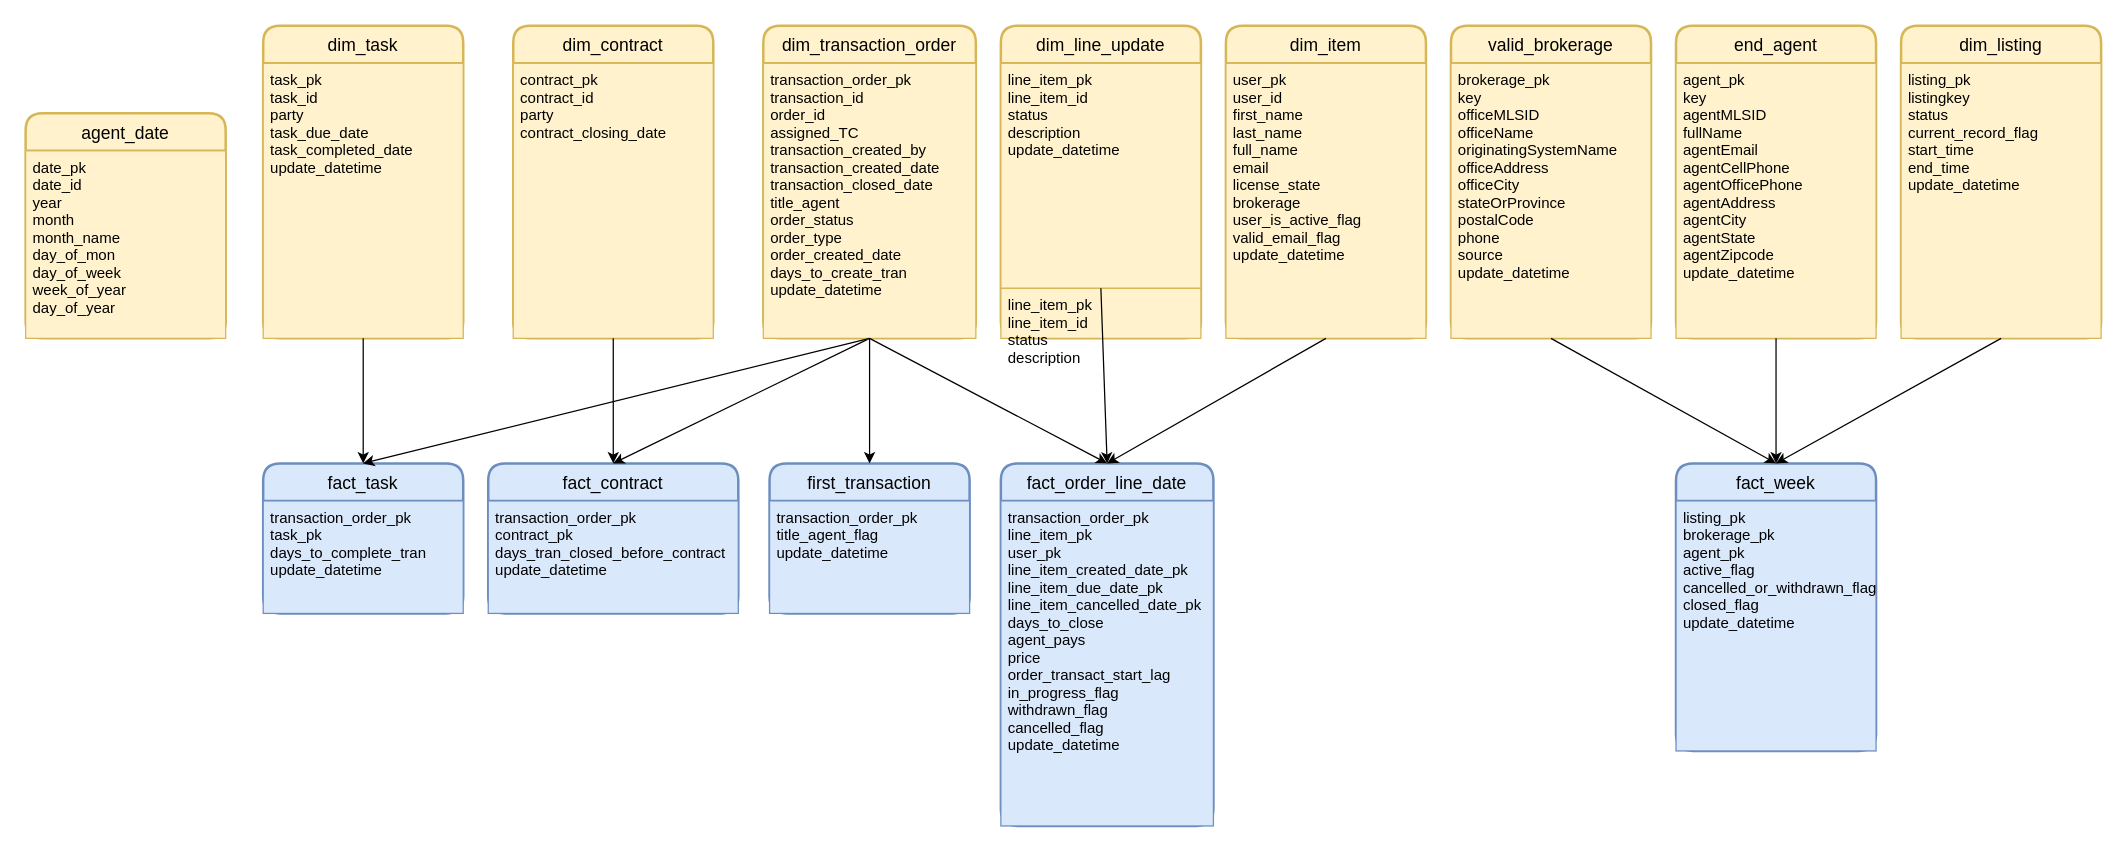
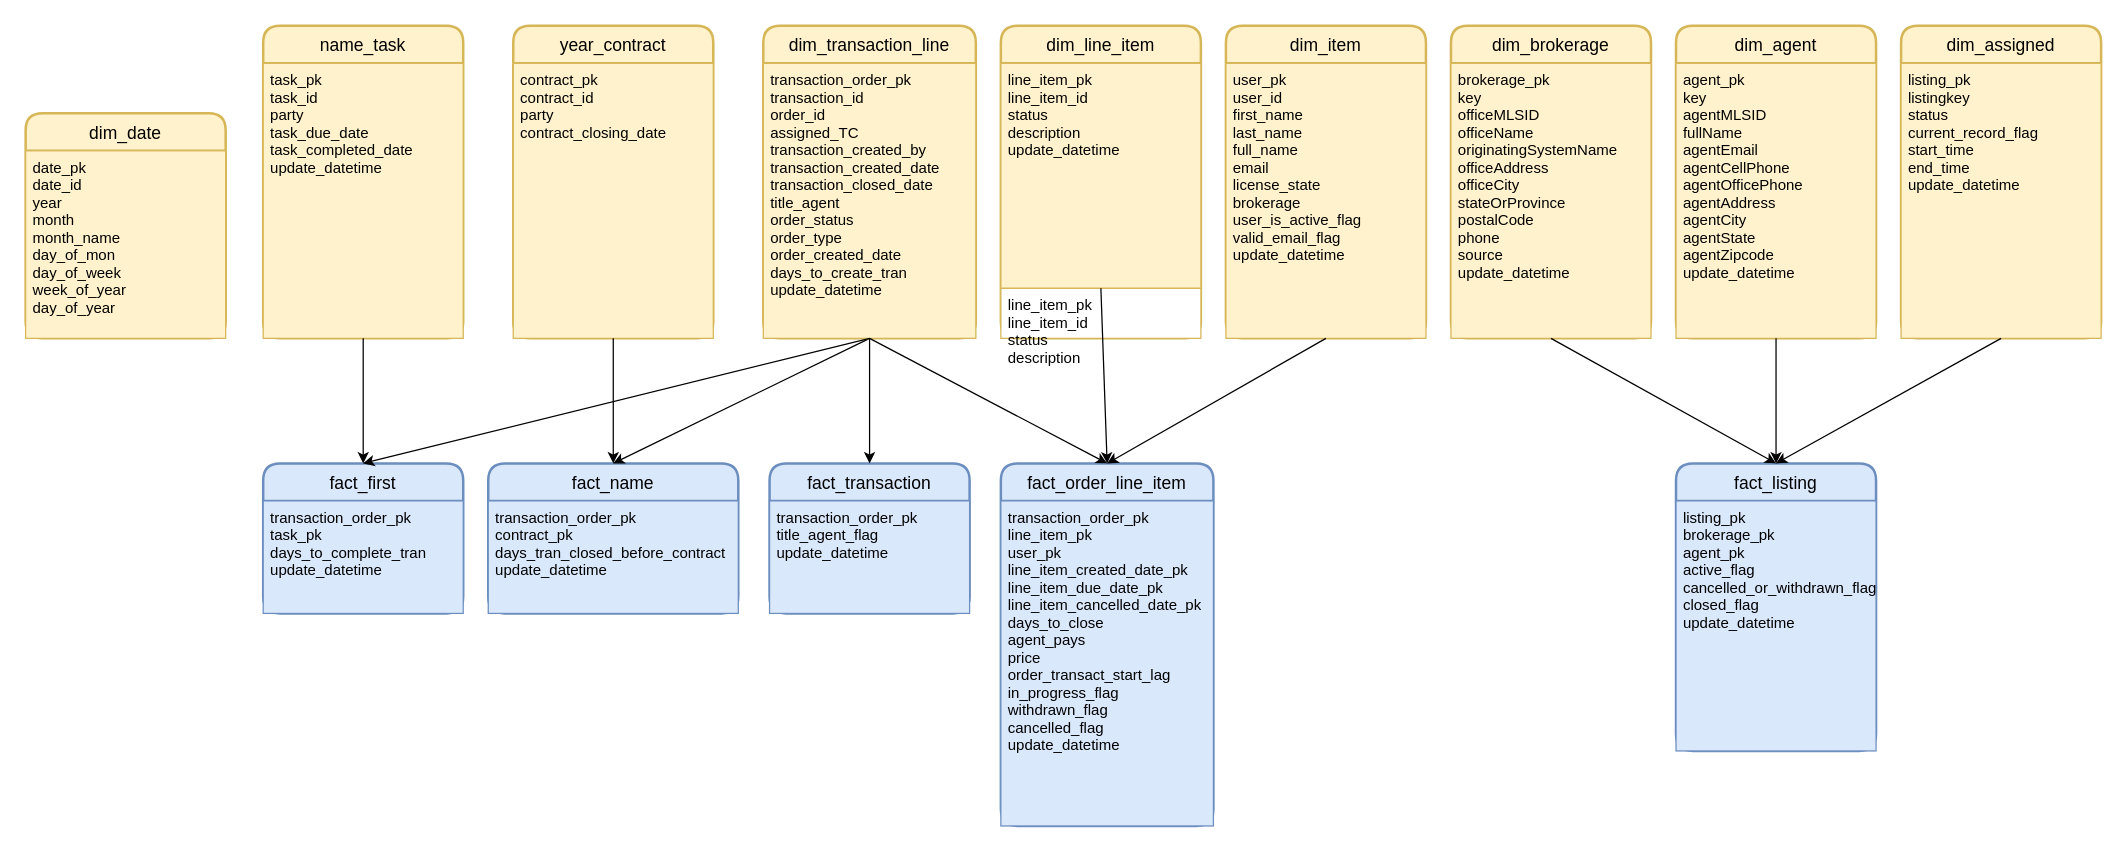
  <mxCell id="0" />
  <mxCell id="1" parent="0" />
- <mxCell id="2" value="fact_contract" style="swimlane;childLayout=stackLayout;horizontal=1;startSize=30;horizontalStack=0;rounded=1;fontSize=14;fontStyle=0;strokeWidth=2;resizeParent=0;resizeLast=1;shadow=0;dashed=0;align=center;fillColor=#dae8fc;strokeColor=#6c8ebf;" parent="1" vertex="1"><mxGeometry x="390" y="370" width="200" height="120" as="geometry" /></mxCell>
+ <mxCell id="2" value="fact_name" style="swimlane;childLayout=stackLayout;horizontal=1;startSize=30;horizontalStack=0;rounded=1;fontSize=14;fontStyle=0;strokeWidth=2;resizeParent=0;resizeLast=1;shadow=0;dashed=0;align=center;fillColor=#dae8fc;strokeColor=#6c8ebf;" parent="1" vertex="1"><mxGeometry x="390" y="370" width="200" height="120" as="geometry" /></mxCell>
  <mxCell id="3" value="transaction_order_pk&#10;contract_pk&#10;days_tran_closed_before_contract&#10;update_datetime&#10;" style="align=left;strokeColor=#6c8ebf;fillColor=#dae8fc;spacingLeft=4;fontSize=12;verticalAlign=top;resizable=0;rotatable=0;part=1;" parent="2" vertex="1"><mxGeometry y="30" width="200" height="90" as="geometry" /></mxCell>
  <mxCell id="4" value="" style="endArrow=classic;html=1;rounded=0;exitX=0.5;exitY=1;exitDx=0;exitDy=0;entryX=0.5;entryY=0;entryDx=0;entryDy=0;" parent="1" source="6" target="2" edge="1"><mxGeometry width="50" height="50" relative="1" as="geometry"><mxPoint x="430" y="470" as="sourcePoint" /><mxPoint x="480" y="420" as="targetPoint" /></mxGeometry></mxCell>
- <mxCell id="5" value="dim_transaction_order" style="swimlane;childLayout=stackLayout;horizontal=1;startSize=30;horizontalStack=0;rounded=1;fontSize=14;fontStyle=0;strokeWidth=2;resizeParent=0;resizeLast=1;shadow=0;dashed=0;align=center;fillColor=#fff2cc;strokeColor=#d6b656;" parent="1" vertex="1"><mxGeometry x="610" y="20" width="170" height="250" as="geometry" /></mxCell>
+ <mxCell id="5" value="dim_transaction_line" style="swimlane;childLayout=stackLayout;horizontal=1;startSize=30;horizontalStack=0;rounded=1;fontSize=14;fontStyle=0;strokeWidth=2;resizeParent=0;resizeLast=1;shadow=0;dashed=0;align=center;fillColor=#fff2cc;strokeColor=#d6b656;" parent="1" vertex="1"><mxGeometry x="610" y="20" width="170" height="250" as="geometry" /></mxCell>
  <mxCell id="6" value="transaction_order_pk&#10;transaction_id&#10;order_id&#10;assigned_TC&#10;transaction_created_by&#10;transaction_created_date&#10;transaction_closed_date&#10;title_agent&#10;order_status&#10;order_type&#10;order_created_date&#10;days_to_create_tran&#10;update_datetime" style="align=left;strokeColor=#d6b656;fillColor=#fff2cc;spacingLeft=4;fontSize=12;verticalAlign=top;resizable=0;rotatable=0;part=1;" parent="5" vertex="1"><mxGeometry y="30" width="170" height="220" as="geometry" /></mxCell>
- <mxCell id="7" value="fact_order_line_date" style="swimlane;childLayout=stackLayout;horizontal=1;startSize=30;horizontalStack=0;rounded=1;fontSize=14;fontStyle=0;strokeWidth=2;resizeParent=0;resizeLast=1;shadow=0;dashed=0;align=center;fillColor=#dae8fc;strokeColor=#6c8ebf;" parent="1" vertex="1"><mxGeometry x="800" y="370" width="170" height="290" as="geometry" /></mxCell>
+ <mxCell id="7" value="fact_order_line_item" style="swimlane;childLayout=stackLayout;horizontal=1;startSize=30;horizontalStack=0;rounded=1;fontSize=14;fontStyle=0;strokeWidth=2;resizeParent=0;resizeLast=1;shadow=0;dashed=0;align=center;fillColor=#dae8fc;strokeColor=#6c8ebf;" parent="1" vertex="1"><mxGeometry x="800" y="370" width="170" height="290" as="geometry" /></mxCell>
  <mxCell id="8" value="transaction_order_pk&#10;line_item_pk&#10;user_pk&#10;line_item_created_date_pk&#10;line_item_due_date_pk&#10;line_item_cancelled_date_pk&#10;days_to_close&#10;agent_pays&#10;price&#10;order_transact_start_lag&#10;in_progress_flag&#10;withdrawn_flag&#10;cancelled_flag&#10;update_datetime" style="align=left;strokeColor=#6c8ebf;fillColor=#dae8fc;spacingLeft=4;fontSize=12;verticalAlign=top;resizable=0;rotatable=0;part=1;" parent="7" vertex="1"><mxGeometry y="30" width="170" height="260" as="geometry" /></mxCell>
  <mxCell id="9" value="" style="endArrow=classic;html=1;rounded=0;exitX=0.5;exitY=1;exitDx=0;exitDy=0;entryX=0.5;entryY=0;entryDx=0;entryDy=0;" parent="1" source="6" target="7" edge="1"><mxGeometry width="50" height="50" relative="1" as="geometry"><mxPoint x="610" y="600" as="sourcePoint" /><mxPoint x="660" y="550" as="targetPoint" /></mxGeometry></mxCell>
- <mxCell id="10" value="dim_contract" style="swimlane;childLayout=stackLayout;horizontal=1;startSize=30;horizontalStack=0;rounded=1;fontSize=14;fontStyle=0;strokeWidth=2;resizeParent=0;resizeLast=1;shadow=0;dashed=0;align=center;fillColor=#fff2cc;strokeColor=#d6b656;" parent="1" vertex="1"><mxGeometry x="410" y="20" width="160" height="250" as="geometry" /></mxCell>
+ <mxCell id="10" value="year_contract" style="swimlane;childLayout=stackLayout;horizontal=1;startSize=30;horizontalStack=0;rounded=1;fontSize=14;fontStyle=0;strokeWidth=2;resizeParent=0;resizeLast=1;shadow=0;dashed=0;align=center;fillColor=#fff2cc;strokeColor=#d6b656;" parent="1" vertex="1"><mxGeometry x="410" y="20" width="160" height="250" as="geometry" /></mxCell>
  <mxCell id="11" value="contract_pk&#10;contract_id&#10;party&#10;contract_closing_date" style="align=left;strokeColor=#d6b656;fillColor=#fff2cc;spacingLeft=4;fontSize=12;verticalAlign=top;resizable=0;rotatable=0;part=1;" parent="10" vertex="1"><mxGeometry y="30" width="160" height="220" as="geometry" /></mxCell>
  <mxCell id="12" style="rounded=0;orthogonalLoop=1;jettySize=auto;html=1;entryX=0.5;entryY=0;entryDx=0;entryDy=0;" parent="1" source="11" target="2" edge="1"><mxGeometry relative="1" as="geometry" /></mxCell>
- <mxCell id="13" value="dim_line_update" style="swimlane;childLayout=stackLayout;horizontal=1;startSize=30;horizontalStack=0;rounded=1;fontSize=14;fontStyle=0;strokeWidth=2;resizeParent=0;resizeLast=1;shadow=0;dashed=0;align=center;fillColor=#fff2cc;strokeColor=#d6b656;" parent="1" vertex="1"><mxGeometry x="800" y="20" width="160" height="250" as="geometry" /></mxCell>
+ <mxCell id="13" value="dim_line_item" style="swimlane;childLayout=stackLayout;horizontal=1;startSize=30;horizontalStack=0;rounded=1;fontSize=14;fontStyle=0;strokeWidth=2;resizeParent=0;resizeLast=1;shadow=0;dashed=0;align=center;fillColor=#fff2cc;strokeColor=#d6b656;" parent="1" vertex="1"><mxGeometry x="800" y="20" width="160" height="250" as="geometry" /></mxCell>
  <mxCell id="14" value="line_item_pk&#10;line_item_id&#10;status&#10;description&#10;update_datetime" style="align=left;strokeColor=#d6b656;fillColor=#fff2cc;spacingLeft=4;fontSize=12;verticalAlign=top;resizable=0;rotatable=0;part=1;" parent="13" vertex="1"><mxGeometry y="30" width="160" height="180" as="geometry" /></mxCell>
- <mxCell id="15" value="line_item_pk&#10;line_item_id&#10;status&#10;description" style="align=left;strokeColor=#d6b656;fillColor=#fff2cc;spacingLeft=4;fontSize=12;verticalAlign=top;resizable=0;rotatable=0;part=1;" vertex="1" parent="13"><mxGeometry y="210" width="160" height="40" as="geometry" /></mxCell>
+ <mxCell id="15" value="line_item_pk&#10;line_item_id&#10;status&#10;description" style="align=left;strokeColor=#d6b656;fillColor=#ffffff;spacingLeft=4;fontSize=12;verticalAlign=top;resizable=0;rotatable=0;part=1;" vertex="1" parent="13"><mxGeometry y="210" width="160" height="40" as="geometry" /></mxCell>
  <mxCell id="16" value="" style="endArrow=classic;html=1;rounded=0;exitX=0.5;exitY=1;exitDx=0;exitDy=0;entryX=0.5;entryY=0;entryDx=0;entryDy=0;" parent="1" source="14" target="7" edge="1"><mxGeometry width="50" height="50" relative="1" as="geometry"><mxPoint x="610" y="600" as="sourcePoint" /><mxPoint x="660" y="550" as="targetPoint" /></mxGeometry></mxCell>
- <mxCell id="17" value="dim_task" style="swimlane;childLayout=stackLayout;horizontal=1;startSize=30;horizontalStack=0;rounded=1;fontSize=14;fontStyle=0;strokeWidth=2;resizeParent=0;resizeLast=1;shadow=0;dashed=0;align=center;fillColor=#fff2cc;strokeColor=#d6b656;" parent="1" vertex="1"><mxGeometry x="210" y="20" width="160" height="250" as="geometry" /></mxCell>
+ <mxCell id="17" value="name_task" style="swimlane;childLayout=stackLayout;horizontal=1;startSize=30;horizontalStack=0;rounded=1;fontSize=14;fontStyle=0;strokeWidth=2;resizeParent=0;resizeLast=1;shadow=0;dashed=0;align=center;fillColor=#fff2cc;strokeColor=#d6b656;" parent="1" vertex="1"><mxGeometry x="210" y="20" width="160" height="250" as="geometry" /></mxCell>
  <mxCell id="18" value="task_pk&#10;task_id&#10;party&#10;task_due_date&#10;task_completed_date&#10;update_datetime" style="align=left;strokeColor=#d6b656;fillColor=#fff2cc;spacingLeft=4;fontSize=12;verticalAlign=top;resizable=0;rotatable=0;part=1;" parent="17" vertex="1"><mxGeometry y="30" width="160" height="220" as="geometry" /></mxCell>
- <mxCell id="19" value="fact_task" style="swimlane;childLayout=stackLayout;horizontal=1;startSize=30;horizontalStack=0;rounded=1;fontSize=14;fontStyle=0;strokeWidth=2;resizeParent=0;resizeLast=1;shadow=0;dashed=0;align=center;fillColor=#dae8fc;strokeColor=#6c8ebf;" parent="1" vertex="1"><mxGeometry x="210" y="370" width="160" height="120" as="geometry" /></mxCell>
+ <mxCell id="19" value="fact_first" style="swimlane;childLayout=stackLayout;horizontal=1;startSize=30;horizontalStack=0;rounded=1;fontSize=14;fontStyle=0;strokeWidth=2;resizeParent=0;resizeLast=1;shadow=0;dashed=0;align=center;fillColor=#dae8fc;strokeColor=#6c8ebf;" parent="1" vertex="1"><mxGeometry x="210" y="370" width="160" height="120" as="geometry" /></mxCell>
  <mxCell id="20" value="transaction_order_pk&#10;task_pk&#10;days_to_complete_tran&#10;update_datetime" style="align=left;strokeColor=#6c8ebf;fillColor=#dae8fc;spacingLeft=4;fontSize=12;verticalAlign=top;resizable=0;rotatable=0;part=1;" parent="19" vertex="1"><mxGeometry y="30" width="160" height="90" as="geometry" /></mxCell>
  <mxCell id="21" value="" style="endArrow=classic;html=1;rounded=0;exitX=0.5;exitY=1;exitDx=0;exitDy=0;entryX=0.5;entryY=0;entryDx=0;entryDy=0;" parent="1" source="6" target="19" edge="1"><mxGeometry width="50" height="50" relative="1" as="geometry"><mxPoint x="490" y="630" as="sourcePoint" /><mxPoint x="540" y="580" as="targetPoint" /></mxGeometry></mxCell>
  <mxCell id="22" style="edgeStyle=none;rounded=0;orthogonalLoop=1;jettySize=auto;html=1;entryX=0.5;entryY=0;entryDx=0;entryDy=0;" parent="1" source="18" target="19" edge="1"><mxGeometry relative="1" as="geometry" /></mxCell>
- <mxCell id="23" value="first_transaction" style="swimlane;childLayout=stackLayout;horizontal=1;startSize=30;horizontalStack=0;rounded=1;fontSize=14;fontStyle=0;strokeWidth=2;resizeParent=0;resizeLast=1;shadow=0;dashed=0;align=center;fillColor=#dae8fc;strokeColor=#6c8ebf;" parent="1" vertex="1"><mxGeometry x="615" y="370" width="160" height="120" as="geometry" /></mxCell>
+ <mxCell id="23" value="fact_transaction" style="swimlane;childLayout=stackLayout;horizontal=1;startSize=30;horizontalStack=0;rounded=1;fontSize=14;fontStyle=0;strokeWidth=2;resizeParent=0;resizeLast=1;shadow=0;dashed=0;align=center;fillColor=#dae8fc;strokeColor=#6c8ebf;" parent="1" vertex="1"><mxGeometry x="615" y="370" width="160" height="120" as="geometry" /></mxCell>
  <mxCell id="24" value="transaction_order_pk&#10;title_agent_flag&#10;update_datetime" style="align=left;strokeColor=#6c8ebf;fillColor=#dae8fc;spacingLeft=4;fontSize=12;verticalAlign=top;resizable=0;rotatable=0;part=1;" parent="23" vertex="1"><mxGeometry y="30" width="160" height="90" as="geometry" /></mxCell>
  <mxCell id="25" value="" style="endArrow=classic;html=1;rounded=0;exitX=0.5;exitY=1;exitDx=0;exitDy=0;entryX=0.5;entryY=0;entryDx=0;entryDy=0;" parent="1" source="6" target="23" edge="1"><mxGeometry width="50" height="50" relative="1" as="geometry"><mxPoint x="580" y="630" as="sourcePoint" /><mxPoint x="630" y="580" as="targetPoint" /></mxGeometry></mxCell>
- <mxCell id="26" value="agent_date" style="swimlane;childLayout=stackLayout;horizontal=1;startSize=30;horizontalStack=0;rounded=1;fontSize=14;fontStyle=0;strokeWidth=2;resizeParent=0;resizeLast=1;shadow=0;dashed=0;align=center;fillColor=#fff2cc;strokeColor=#d6b656;" parent="1" vertex="1"><mxGeometry x="20" y="90" width="160" height="180" as="geometry" /></mxCell>
+ <mxCell id="26" value="dim_date" style="swimlane;childLayout=stackLayout;horizontal=1;startSize=30;horizontalStack=0;rounded=1;fontSize=14;fontStyle=0;strokeWidth=2;resizeParent=0;resizeLast=1;shadow=0;dashed=0;align=center;fillColor=#fff2cc;strokeColor=#d6b656;" parent="1" vertex="1"><mxGeometry x="20" y="90" width="160" height="180" as="geometry" /></mxCell>
  <mxCell id="27" value="date_pk&#10;date_id&#10;year&#10;month&#10;month_name&#10;day_of_mon&#10;day_of_week&#10;week_of_year&#10;day_of_year" style="align=left;strokeColor=#d6b656;fillColor=#fff2cc;spacingLeft=4;fontSize=12;verticalAlign=top;resizable=0;rotatable=0;part=1;" parent="26" vertex="1"><mxGeometry y="30" width="160" height="150" as="geometry" /></mxCell>
  <mxCell id="28" value="dim_item" style="swimlane;childLayout=stackLayout;horizontal=1;startSize=30;horizontalStack=0;rounded=1;fontSize=14;fontStyle=0;strokeWidth=2;resizeParent=0;resizeLast=1;shadow=0;dashed=0;align=center;fillColor=#fff2cc;strokeColor=#d6b656;" parent="1" vertex="1"><mxGeometry x="980" y="20" width="160" height="250" as="geometry" /></mxCell>
  <mxCell id="29" value="user_pk&#10;user_id&#10;first_name&#10;last_name&#10;full_name&#10;email&#10;license_state&#10;brokerage&#10;user_is_active_flag&#10;valid_email_flag&#10;update_datetime" style="align=left;strokeColor=#d6b656;fillColor=#fff2cc;spacingLeft=4;fontSize=12;verticalAlign=top;resizable=0;rotatable=0;part=1;" parent="28" vertex="1"><mxGeometry y="30" width="160" height="220" as="geometry" /></mxCell>
  <mxCell id="30" style="edgeStyle=none;rounded=0;orthogonalLoop=1;jettySize=auto;html=1;entryX=0.5;entryY=0;entryDx=0;entryDy=0;exitX=0.5;exitY=1;exitDx=0;exitDy=0;" parent="1" source="29" target="7" edge="1"><mxGeometry relative="1" as="geometry" /></mxCell>
- <mxCell id="31" value="valid_brokerage" style="swimlane;childLayout=stackLayout;horizontal=1;startSize=30;horizontalStack=0;rounded=1;fontSize=14;fontStyle=0;strokeWidth=2;resizeParent=0;resizeLast=1;shadow=0;dashed=0;align=center;fillColor=#fff2cc;strokeColor=#d6b656;" vertex="1" parent="1"><mxGeometry x="1160" y="20" width="160" height="250" as="geometry" /></mxCell>
+ <mxCell id="31" value="dim_brokerage" style="swimlane;childLayout=stackLayout;horizontal=1;startSize=30;horizontalStack=0;rounded=1;fontSize=14;fontStyle=0;strokeWidth=2;resizeParent=0;resizeLast=1;shadow=0;dashed=0;align=center;fillColor=#fff2cc;strokeColor=#d6b656;" vertex="1" parent="1"><mxGeometry x="1160" y="20" width="160" height="250" as="geometry" /></mxCell>
  <mxCell id="32" value="brokerage_pk&#10;key&#10;officeMLSID&#10;officeName&#10;originatingSystemName&#10;officeAddress&#10;officeCity&#10;stateOrProvince&#10;postalCode&#10;phone&#10;source&#10;update_datetime" style="align=left;strokeColor=#d6b656;fillColor=#fff2cc;spacingLeft=4;fontSize=12;verticalAlign=top;resizable=0;rotatable=0;part=1;" vertex="1" parent="31"><mxGeometry y="30" width="160" height="220" as="geometry" /></mxCell>
- <mxCell id="33" value="end_agent" style="swimlane;childLayout=stackLayout;horizontal=1;startSize=30;horizontalStack=0;rounded=1;fontSize=14;fontStyle=0;strokeWidth=2;resizeParent=0;resizeLast=1;shadow=0;dashed=0;align=center;fillColor=#fff2cc;strokeColor=#d6b656;" vertex="1" parent="1"><mxGeometry x="1340" y="20" width="160" height="250" as="geometry" /></mxCell>
+ <mxCell id="33" value="dim_agent" style="swimlane;childLayout=stackLayout;horizontal=1;startSize=30;horizontalStack=0;rounded=1;fontSize=14;fontStyle=0;strokeWidth=2;resizeParent=0;resizeLast=1;shadow=0;dashed=0;align=center;fillColor=#fff2cc;strokeColor=#d6b656;" vertex="1" parent="1"><mxGeometry x="1340" y="20" width="160" height="250" as="geometry" /></mxCell>
  <mxCell id="34" value="agent_pk&#10;key&#10;agentMLSID&#10;fullName&#10;agentEmail&#10;agentCellPhone&#10;agentOfficePhone&#10;agentAddress&#10;agentCity&#10;agentState&#10;agentZipcode&#10;update_datetime" style="align=left;strokeColor=#d6b656;fillColor=#fff2cc;spacingLeft=4;fontSize=12;verticalAlign=top;resizable=0;rotatable=0;part=1;" vertex="1" parent="33"><mxGeometry y="30" width="160" height="220" as="geometry" /></mxCell>
- <mxCell id="35" value="dim_listing" style="swimlane;childLayout=stackLayout;horizontal=1;startSize=30;horizontalStack=0;rounded=1;fontSize=14;fontStyle=0;strokeWidth=2;resizeParent=0;resizeLast=1;shadow=0;dashed=0;align=center;fillColor=#fff2cc;strokeColor=#d6b656;" vertex="1" parent="1"><mxGeometry x="1520" y="20" width="160" height="250" as="geometry" /></mxCell>
+ <mxCell id="35" value="dim_assigned" style="swimlane;childLayout=stackLayout;horizontal=1;startSize=30;horizontalStack=0;rounded=1;fontSize=14;fontStyle=0;strokeWidth=2;resizeParent=0;resizeLast=1;shadow=0;dashed=0;align=center;fillColor=#fff2cc;strokeColor=#d6b656;" vertex="1" parent="1"><mxGeometry x="1520" y="20" width="160" height="250" as="geometry" /></mxCell>
  <mxCell id="36" value="listing_pk&#10;listingkey&#10;status&#10;current_record_flag&#10;start_time&#10;end_time&#10;update_datetime" style="align=left;strokeColor=#d6b656;fillColor=#fff2cc;spacingLeft=4;fontSize=12;verticalAlign=top;resizable=0;rotatable=0;part=1;" vertex="1" parent="35"><mxGeometry y="30" width="160" height="220" as="geometry" /></mxCell>
- <mxCell id="37" value="fact_week" style="swimlane;childLayout=stackLayout;horizontal=1;startSize=30;horizontalStack=0;rounded=1;fontSize=14;fontStyle=0;strokeWidth=2;resizeParent=0;resizeLast=1;shadow=0;dashed=0;align=center;fillColor=#dae8fc;strokeColor=#6c8ebf;" vertex="1" parent="1"><mxGeometry x="1340" y="370" width="160" height="230" as="geometry" /></mxCell>
+ <mxCell id="37" value="fact_listing" style="swimlane;childLayout=stackLayout;horizontal=1;startSize=30;horizontalStack=0;rounded=1;fontSize=14;fontStyle=0;strokeWidth=2;resizeParent=0;resizeLast=1;shadow=0;dashed=0;align=center;fillColor=#dae8fc;strokeColor=#6c8ebf;" vertex="1" parent="1"><mxGeometry x="1340" y="370" width="160" height="230" as="geometry" /></mxCell>
  <mxCell id="38" value="listing_pk&#10;brokerage_pk&#10;agent_pk&#10;active_flag&#10;cancelled_or_withdrawn_flag&#10;closed_flag&#10;update_datetime" style="align=left;strokeColor=#6c8ebf;fillColor=#dae8fc;spacingLeft=4;fontSize=12;verticalAlign=top;resizable=0;rotatable=0;part=1;" vertex="1" parent="37"><mxGeometry y="30" width="160" height="200" as="geometry" /></mxCell>
  <mxCell id="39" style="rounded=0;orthogonalLoop=1;jettySize=auto;html=1;entryX=0.5;entryY=0;entryDx=0;entryDy=0;exitX=0.5;exitY=1;exitDx=0;exitDy=0;" edge="1" parent="1" source="32" target="37"><mxGeometry relative="1" as="geometry" /></mxCell>
  <mxCell id="40" style="edgeStyle=none;rounded=0;orthogonalLoop=1;jettySize=auto;html=1;entryX=0.5;entryY=0;entryDx=0;entryDy=0;" edge="1" parent="1" source="34" target="37"><mxGeometry relative="1" as="geometry" /></mxCell>
  <mxCell id="41" style="edgeStyle=none;rounded=0;orthogonalLoop=1;jettySize=auto;html=1;entryX=0.5;entryY=0;entryDx=0;entryDy=0;exitX=0.5;exitY=1;exitDx=0;exitDy=0;" edge="1" parent="1" source="36" target="37"><mxGeometry relative="1" as="geometry" /></mxCell>
